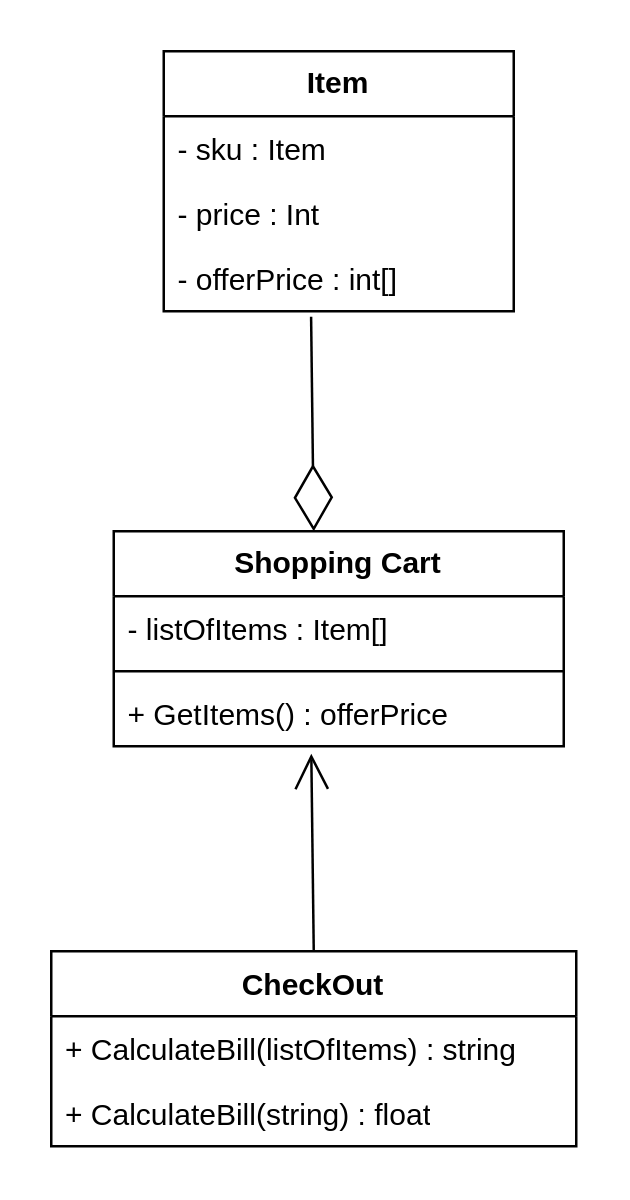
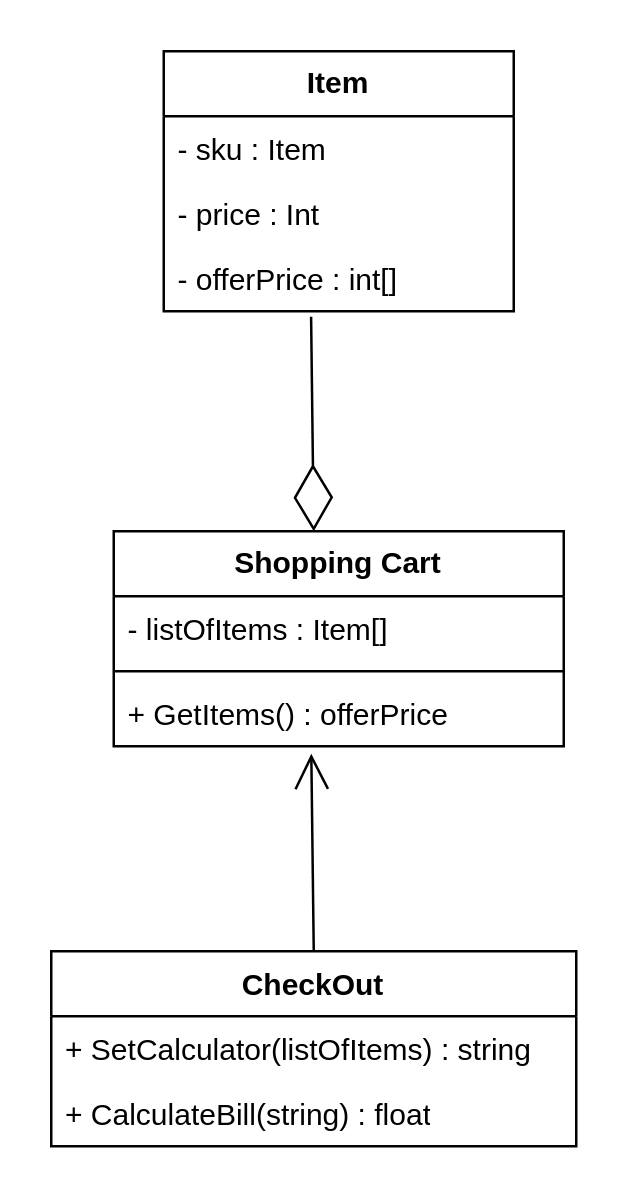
  <mxCell id="0" />
  <mxCell id="1" parent="0" />
  <mxCell id="2" value="&lt;b&gt;Shopping Cart&lt;/b&gt;" style="swimlane;fontStyle=0;childLayout=stackLayout;horizontal=1;startSize=26;fillColor=none;horizontalStack=0;resizeParent=1;resizeParentMax=0;resizeLast=0;collapsible=1;marginBottom=0;whiteSpace=wrap;html=1;" vertex="1" parent="1"><mxGeometry x="45" y="212" width="180" height="86" as="geometry" /></mxCell>
  <mxCell id="3" value="- listOfItems : Item[]" style="text;strokeColor=none;fillColor=none;align=left;verticalAlign=top;spacingLeft=4;spacingRight=4;overflow=hidden;rotatable=0;points=[[0,0.5],[1,0.5]];portConstraint=eastwest;whiteSpace=wrap;html=1;" vertex="1" parent="2"><mxGeometry y="26" width="180" height="26" as="geometry" /></mxCell>
  <mxCell id="4" value="" style="line;strokeWidth=1;fillColor=none;align=left;verticalAlign=middle;spacingTop=-1;spacingLeft=3;spacingRight=3;rotatable=0;labelPosition=right;points=[];portConstraint=eastwest;strokeColor=inherit;" vertex="1" parent="2"><mxGeometry y="52" width="180" height="8" as="geometry" /></mxCell>
  <mxCell id="5" value="+ GetItems() : offerPrice" style="text;strokeColor=none;fillColor=none;align=left;verticalAlign=top;spacingLeft=4;spacingRight=4;overflow=hidden;rotatable=0;points=[[0,0.5],[1,0.5]];portConstraint=eastwest;whiteSpace=wrap;html=1;" vertex="1" parent="2"><mxGeometry y="60" width="180" height="26" as="geometry" /></mxCell>
  <mxCell id="6" value="CheckOut" style="swimlane;fontStyle=1;align=center;verticalAlign=top;childLayout=stackLayout;horizontal=1;startSize=26;horizontalStack=0;resizeParent=1;resizeParentMax=0;resizeLast=0;collapsible=1;marginBottom=0;whiteSpace=wrap;html=1;" vertex="1" parent="1"><mxGeometry y="380" width="210" height="78" as="geometry" x="20" /></mxCell>
- <mxCell id="7" value="+ CalculateBill(listOfItems) : string" style="text;strokeColor=none;fillColor=none;align=left;verticalAlign=top;spacingLeft=4;spacingRight=4;overflow=hidden;rotatable=0;points=[[0,0.5],[1,0.5]];portConstraint=eastwest;whiteSpace=wrap;html=1;" vertex="1" parent="6"><mxGeometry y="26" width="210" height="26" as="geometry" /></mxCell>
+ <mxCell id="7" value="+ SetCalculator(listOfItems) : string" style="text;strokeColor=none;fillColor=none;align=left;verticalAlign=top;spacingLeft=4;spacingRight=4;overflow=hidden;rotatable=0;points=[[0,0.5],[1,0.5]];portConstraint=eastwest;whiteSpace=wrap;html=1;" vertex="1" parent="6"><mxGeometry y="26" width="210" height="26" as="geometry" /></mxCell>
  <mxCell id="8" value="+ CalculateBill(string) : float" style="text;strokeColor=none;fillColor=none;align=left;verticalAlign=top;spacingLeft=4;spacingRight=4;overflow=hidden;rotatable=0;points=[[0,0.5],[1,0.5]];portConstraint=eastwest;whiteSpace=wrap;html=1;" vertex="1" parent="6"><mxGeometry y="52" width="210" height="26" as="geometry" /></mxCell>
  <mxCell id="9" value="&lt;b&gt;Item&lt;/b&gt;" style="swimlane;fontStyle=0;childLayout=stackLayout;horizontal=1;startSize=26;fillColor=none;horizontalStack=0;resizeParent=1;resizeParentMax=0;resizeLast=0;collapsible=1;marginBottom=0;whiteSpace=wrap;html=1;" vertex="1" parent="1"><mxGeometry x="65" y="20" width="140" height="104" as="geometry" /></mxCell>
  <mxCell id="10" value="- sku : Item" style="text;strokeColor=none;fillColor=none;align=left;verticalAlign=top;spacingLeft=4;spacingRight=4;overflow=hidden;rotatable=0;points=[[0,0.5],[1,0.5]];portConstraint=eastwest;whiteSpace=wrap;html=1;" vertex="1" parent="9"><mxGeometry y="26" width="140" height="26" as="geometry" /></mxCell>
  <mxCell id="11" value="- price : Int" style="text;strokeColor=none;fillColor=none;align=left;verticalAlign=top;spacingLeft=4;spacingRight=4;overflow=hidden;rotatable=0;points=[[0,0.5],[1,0.5]];portConstraint=eastwest;whiteSpace=wrap;html=1;" vertex="1" parent="9"><mxGeometry y="52" width="140" height="26" as="geometry" /></mxCell>
  <mxCell id="12" value="- offerPrice : int[]" style="text;strokeColor=none;fillColor=none;align=left;verticalAlign=top;spacingLeft=4;spacingRight=4;overflow=hidden;rotatable=0;points=[[0,0.5],[1,0.5]];portConstraint=eastwest;whiteSpace=wrap;html=1;" vertex="1" parent="9"><mxGeometry y="78" width="140" height="26" as="geometry" /></mxCell>
  <mxCell id="13" value="" style="endArrow=diamondThin;endFill=0;endSize=24;html=1;rounded=0;entryX=0.421;entryY=1.086;entryDx=0;entryDy=0;entryPerimeter=0;exitX=0.421;exitY=1.086;exitDx=0;exitDy=0;exitPerimeter=0;" edge="1" parent="9" source="12"><mxGeometry width="160" relative="1" as="geometry"><mxPoint x="220" y="192" as="sourcePoint" /><mxPoint x="60" y="192" as="targetPoint" /></mxGeometry></mxCell>
  <mxCell id="14" value="" style="endArrow=open;endFill=1;endSize=12;html=1;rounded=0;entryX=0.439;entryY=1.115;entryDx=0;entryDy=0;entryPerimeter=0;" edge="1" parent="1" target="5"><mxGeometry width="160" relative="1" as="geometry"><mxPoint x="125" y="380" as="sourcePoint" /><mxPoint x="285" y="380" as="targetPoint" /></mxGeometry></mxCell>
